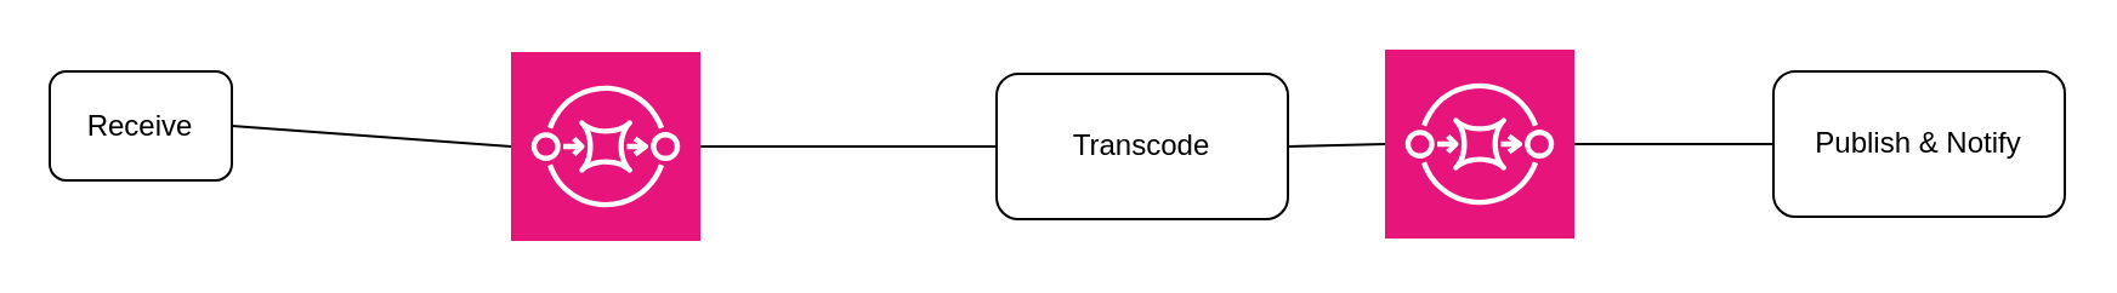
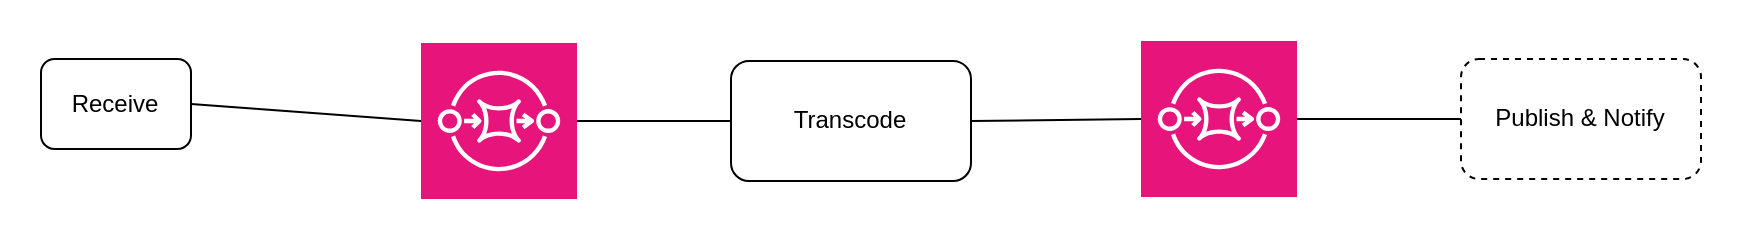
  <mxCell id="0" />
  <mxCell id="1" parent="0" />
  <mxCell id="2" value="Receive" style="rounded=1;whiteSpace=wrap;html=1;" vertex="1" parent="1"><mxGeometry x="20" y="29" width="75" height="45" as="geometry" /></mxCell>
  <mxCell id="3" value="" style="sketch=0;points=[[0,0,0],[0.25,0,0],[0.5,0,0],[0.75,0,0],[1,0,0],[0,1,0],[0.25,1,0],[0.5,1,0],[0.75,1,0],[1,1,0],[0,0.25,0],[0,0.5,0],[0,0.75,0],[1,0.25,0],[1,0.5,0],[1,0.75,0]];outlineConnect=0;fontColor=#232F3E;fillColor=#E7157B;strokeColor=#ffffff;dashed=0;verticalLabelPosition=bottom;verticalAlign=top;align=center;html=1;fontSize=12;fontStyle=0;aspect=fixed;shape=mxgraph.aws4.resourceIcon;resIcon=mxgraph.aws4.sqs;" vertex="1" parent="1"><mxGeometry x="570" y="20" width="78" height="78" as="geometry" /></mxCell>
  <mxCell id="4" value="" style="sketch=0;points=[[0,0,0],[0.25,0,0],[0.5,0,0],[0.75,0,0],[1,0,0],[0,1,0],[0.25,1,0],[0.5,1,0],[0.75,1,0],[1,1,0],[0,0.25,0],[0,0.5,0],[0,0.75,0],[1,0.25,0],[1,0.5,0],[1,0.75,0]];outlineConnect=0;fontColor=#232F3E;fillColor=#E7157B;strokeColor=#ffffff;dashed=0;verticalLabelPosition=bottom;verticalAlign=top;align=center;html=1;fontSize=12;fontStyle=0;aspect=fixed;shape=mxgraph.aws4.resourceIcon;resIcon=mxgraph.aws4.sqs;" vertex="1" parent="1"><mxGeometry x="210" y="21" width="78" height="78" as="geometry" /></mxCell>
- <mxCell id="5" value="Transcode" style="rounded=1;whiteSpace=wrap;html=1;" vertex="1" parent="1"><mxGeometry x="410" y="30" width="120" height="60" as="geometry" /></mxCell>
- <mxCell id="6" value="Publish &amp;amp; Notify" style="rounded=1;whiteSpace=wrap;html=1;" vertex="1" parent="1"><mxGeometry x="730" y="29" width="120" height="60" as="geometry" /></mxCell>
+ <mxCell id="5" value="Transcode" style="rounded=1;whiteSpace=wrap;html=1;" vertex="1" parent="1"><mxGeometry x="365" y="30" width="120" height="60" as="geometry" /></mxCell>
+ <mxCell id="6" value="Publish &amp;amp; Notify" style="rounded=1;whiteSpace=wrap;html=1;dashed=1;" vertex="1" parent="1"><mxGeometry x="730" y="29" width="120" height="60" as="geometry" /></mxCell>
  <mxCell id="7" value="" style="endArrow=none;html=1;rounded=0;exitX=1;exitY=0.5;exitDx=0;exitDy=0;entryX=0;entryY=0.5;entryDx=0;entryDy=0;entryPerimeter=0;" edge="1" parent="1" source="2" target="4"><mxGeometry width="50" height="50" relative="1" as="geometry"><mxPoint x="370" y="69" as="sourcePoint" /><mxPoint x="420" y="19" as="targetPoint" /></mxGeometry></mxCell>
  <mxCell id="8" value="" style="endArrow=none;html=1;rounded=0;exitX=1;exitY=0.5;exitDx=0;exitDy=0;exitPerimeter=0;entryX=0;entryY=0.5;entryDx=0;entryDy=0;" edge="1" parent="1" source="4" target="5"><mxGeometry width="50" height="50" relative="1" as="geometry"><mxPoint x="370" y="69" as="sourcePoint" /><mxPoint x="420" y="19" as="targetPoint" /></mxGeometry></mxCell>
  <mxCell id="9" value="" style="endArrow=none;html=1;rounded=0;exitX=1;exitY=0.5;exitDx=0;exitDy=0;entryX=0;entryY=0.5;entryDx=0;entryDy=0;entryPerimeter=0;" edge="1" parent="1" source="5" target="3"><mxGeometry width="50" height="50" relative="1" as="geometry"><mxPoint x="370" y="69" as="sourcePoint" /><mxPoint x="420" y="19" as="targetPoint" /></mxGeometry></mxCell>
  <mxCell id="10" value="" style="endArrow=none;html=1;rounded=0;entryX=1;entryY=0.5;entryDx=0;entryDy=0;entryPerimeter=0;exitX=0;exitY=0.5;exitDx=0;exitDy=0;" edge="1" parent="1" source="6" target="3"><mxGeometry width="50" height="50" relative="1" as="geometry"><mxPoint x="370" y="69" as="sourcePoint" /><mxPoint x="420" y="19" as="targetPoint" /></mxGeometry></mxCell>
